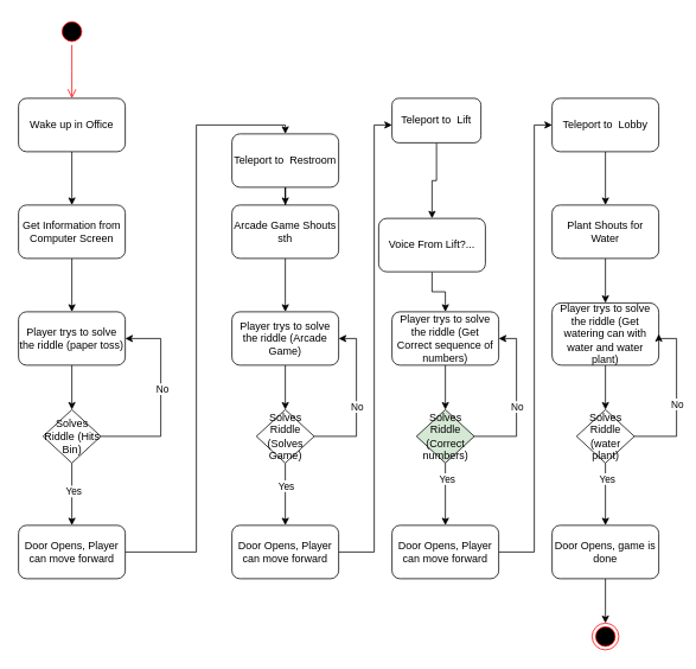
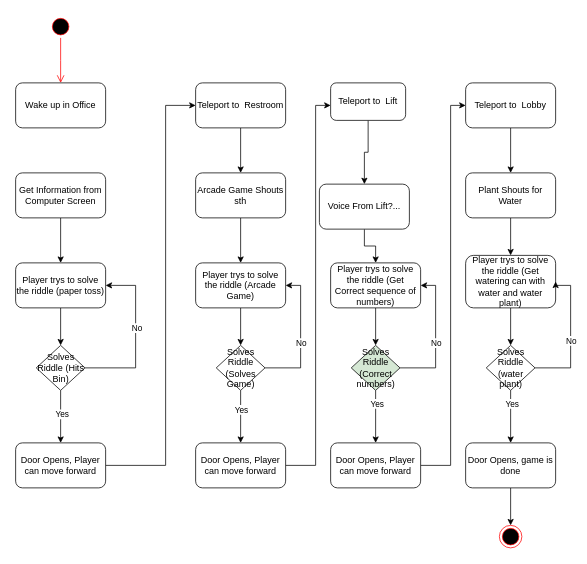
  <mxCell id="0" />
  <mxCell id="1" parent="0" />
  <mxCell id="2" value="" style="ellipse;html=1;shape=startState;fillColor=#000000;strokeColor=#ff0000;" vertex="1" parent="1"><mxGeometry x="65" y="20" width="30" height="30" as="geometry" /></mxCell>
  <mxCell id="3" value="" style="edgeStyle=orthogonalEdgeStyle;html=1;verticalAlign=bottom;endArrow=open;endSize=8;strokeColor=#ff0000;rounded=0;" edge="1" source="2" parent="1"><mxGeometry relative="1" as="geometry"><mxPoint x="80" y="110" as="targetPoint" /></mxGeometry></mxCell>
- <mxCell id="4" style="edgeStyle=orthogonalEdgeStyle;rounded=0;orthogonalLoop=1;jettySize=auto;html=1;" edge="1" parent="1" source="5" target="7"><mxGeometry relative="1" as="geometry" /></mxCell>
  <mxCell id="5" value="Wake up in Office" style="rounded=1;whiteSpace=wrap;html=1;" vertex="1" parent="1"><mxGeometry x="20" y="110" width="120" height="60" as="geometry" /></mxCell>
  <mxCell id="6" style="edgeStyle=orthogonalEdgeStyle;rounded=0;orthogonalLoop=1;jettySize=auto;html=1;" edge="1" parent="1" source="7" target="9"><mxGeometry relative="1" as="geometry" /></mxCell>
  <mxCell id="7" value="Get Information from Computer Screen" style="rounded=1;whiteSpace=wrap;html=1;" vertex="1" parent="1"><mxGeometry x="20" y="230" width="120" height="60" as="geometry" /></mxCell>
  <mxCell id="8" style="edgeStyle=orthogonalEdgeStyle;rounded=0;orthogonalLoop=1;jettySize=auto;html=1;" edge="1" parent="1" source="9" target="14"><mxGeometry relative="1" as="geometry" /></mxCell>
  <mxCell id="9" value="Player trys to solve the riddle (paper toss)" style="rounded=1;whiteSpace=wrap;html=1;" vertex="1" parent="1"><mxGeometry x="20" y="350" width="120" height="60" as="geometry" /></mxCell>
  <mxCell id="10" style="edgeStyle=orthogonalEdgeStyle;rounded=0;orthogonalLoop=1;jettySize=auto;html=1;entryX=1;entryY=0.5;entryDx=0;entryDy=0;" edge="1" parent="1" source="14" target="9"><mxGeometry relative="1" as="geometry"><Array as="points"><mxPoint x="180" y="490" /><mxPoint x="180" y="380" /></Array></mxGeometry></mxCell>
  <mxCell id="11" value="No" style="edgeLabel;html=1;align=center;verticalAlign=middle;resizable=0;points=[];" vertex="1" connectable="0" parent="10"><mxGeometry x="0.126" y="-1" relative="1" as="geometry"><mxPoint y="1" as="offset" /></mxGeometry></mxCell>
  <mxCell id="12" style="edgeStyle=orthogonalEdgeStyle;rounded=0;orthogonalLoop=1;jettySize=auto;html=1;" edge="1" parent="1" source="14" target="16"><mxGeometry relative="1" as="geometry" /></mxCell>
  <mxCell id="13" value="Yes" style="edgeLabel;html=1;align=center;verticalAlign=middle;resizable=0;points=[];" vertex="1" connectable="0" parent="12"><mxGeometry x="-0.114" y="1" relative="1" as="geometry"><mxPoint as="offset" /></mxGeometry></mxCell>
  <mxCell id="14" value="Solves Riddle (Hits Bin)" style="rhombus;whiteSpace=wrap;html=1;" vertex="1" parent="1"><mxGeometry x="47.5" y="460" width="65" height="60" as="geometry" /></mxCell>
  <mxCell id="15" style="edgeStyle=orthogonalEdgeStyle;rounded=0;orthogonalLoop=1;jettySize=auto;html=1;" edge="1" parent="1" source="16" target="18"><mxGeometry relative="1" as="geometry"><Array as="points"><mxPoint x="220" y="620" /><mxPoint x="220" y="140" /></Array></mxGeometry></mxCell>
  <mxCell id="16" value="Door Opens, Player can move forward" style="rounded=1;whiteSpace=wrap;html=1;" vertex="1" parent="1"><mxGeometry x="20" y="590" width="120" height="60" as="geometry" /></mxCell>
  <mxCell id="17" style="edgeStyle=orthogonalEdgeStyle;rounded=0;orthogonalLoop=1;jettySize=auto;html=1;" edge="1" parent="1" source="18" target="20"><mxGeometry relative="1" as="geometry" /></mxCell>
- <mxCell id="18" value="Teleport to&amp;nbsp; Restroom" style="rounded=1;whiteSpace=wrap;html=1;" vertex="1" parent="1"><mxGeometry x="260" y="150" width="120" height="60" as="geometry" /></mxCell>
+ <mxCell id="18" value="Teleport to&amp;nbsp; Restroom" style="rounded=1;whiteSpace=wrap;html=1;" vertex="1" parent="1"><mxGeometry x="260" y="110" width="120" height="60" as="geometry" /></mxCell>
  <mxCell id="19" style="edgeStyle=orthogonalEdgeStyle;rounded=0;orthogonalLoop=1;jettySize=auto;html=1;" edge="1" parent="1" source="20" target="22"><mxGeometry relative="1" as="geometry" /></mxCell>
  <mxCell id="20" value="Arcade Game Shouts sth" style="rounded=1;whiteSpace=wrap;html=1;" vertex="1" parent="1"><mxGeometry x="260" y="230" width="120" height="60" as="geometry" /></mxCell>
  <mxCell id="21" style="edgeStyle=orthogonalEdgeStyle;rounded=0;orthogonalLoop=1;jettySize=auto;html=1;" edge="1" parent="1" source="22" target="27"><mxGeometry relative="1" as="geometry" /></mxCell>
  <mxCell id="22" value="Player trys to solve the riddle (Arcade Game)" style="rounded=1;whiteSpace=wrap;html=1;" vertex="1" parent="1"><mxGeometry x="260" y="350" width="120" height="60" as="geometry" /></mxCell>
  <mxCell id="23" style="edgeStyle=orthogonalEdgeStyle;rounded=0;orthogonalLoop=1;jettySize=auto;html=1;entryX=1;entryY=0.5;entryDx=0;entryDy=0;" edge="1" parent="1" source="27" target="22"><mxGeometry relative="1" as="geometry"><Array as="points"><mxPoint x="400" y="490" /><mxPoint x="400" y="380" /></Array></mxGeometry></mxCell>
  <mxCell id="24" value="No" style="edgeLabel;html=1;align=center;verticalAlign=middle;resizable=0;points=[];" vertex="1" connectable="0" parent="23"><mxGeometry x="-0.082" relative="1" as="geometry"><mxPoint as="offset" /></mxGeometry></mxCell>
  <mxCell id="25" style="edgeStyle=orthogonalEdgeStyle;rounded=0;orthogonalLoop=1;jettySize=auto;html=1;entryX=0.5;entryY=0;entryDx=0;entryDy=0;" edge="1" parent="1" source="27" target="29"><mxGeometry relative="1" as="geometry" /></mxCell>
  <mxCell id="26" value="Yes" style="edgeLabel;html=1;align=center;verticalAlign=middle;resizable=0;points=[];" vertex="1" connectable="0" parent="25"><mxGeometry x="-0.287" relative="1" as="geometry"><mxPoint as="offset" /></mxGeometry></mxCell>
  <mxCell id="27" value="Solves Riddle (Solves Game)" style="rhombus;whiteSpace=wrap;html=1;" vertex="1" parent="1"><mxGeometry x="287.5" y="460" width="65" height="60" as="geometry" /></mxCell>
  <mxCell id="28" style="edgeStyle=orthogonalEdgeStyle;rounded=0;orthogonalLoop=1;jettySize=auto;html=1;" edge="1" parent="1" source="29" target="31"><mxGeometry relative="1" as="geometry"><Array as="points"><mxPoint x="420" y="620" /><mxPoint x="420" y="140" /></Array></mxGeometry></mxCell>
  <mxCell id="29" value="Door Opens, Player can move forward" style="rounded=1;whiteSpace=wrap;html=1;" vertex="1" parent="1"><mxGeometry x="260" y="590" width="120" height="60" as="geometry" /></mxCell>
  <mxCell id="30" style="edgeStyle=orthogonalEdgeStyle;rounded=0;orthogonalLoop=1;jettySize=auto;html=1;" edge="1" source="31" target="33" parent="1"><mxGeometry relative="1" as="geometry" /></mxCell>
  <mxCell id="31" value="Teleport to&amp;nbsp; Lift" style="rounded=1;whiteSpace=wrap;html=1;" vertex="1" parent="1"><mxGeometry x="440" y="110" width="100" height="50" as="geometry" /></mxCell>
  <mxCell id="32" style="edgeStyle=orthogonalEdgeStyle;rounded=0;orthogonalLoop=1;jettySize=auto;html=1;" edge="1" source="33" target="35" parent="1"><mxGeometry relative="1" as="geometry" /></mxCell>
  <mxCell id="33" value="Voice From Lift?..." style="rounded=1;whiteSpace=wrap;html=1;" vertex="1" parent="1"><mxGeometry x="425" y="245" width="120" height="60" as="geometry" /></mxCell>
  <mxCell id="34" style="edgeStyle=orthogonalEdgeStyle;rounded=0;orthogonalLoop=1;jettySize=auto;html=1;" edge="1" source="35" target="40" parent="1"><mxGeometry relative="1" as="geometry" /></mxCell>
  <mxCell id="35" value="Player trys to solve the riddle (Get Correct sequence of numbers)" style="rounded=1;whiteSpace=wrap;html=1;" vertex="1" parent="1"><mxGeometry x="440" y="350" width="120" height="60" as="geometry" /></mxCell>
  <mxCell id="36" style="edgeStyle=orthogonalEdgeStyle;rounded=0;orthogonalLoop=1;jettySize=auto;html=1;entryX=1;entryY=0.5;entryDx=0;entryDy=0;" edge="1" source="40" target="35" parent="1"><mxGeometry relative="1" as="geometry"><Array as="points"><mxPoint x="580" y="490" /><mxPoint x="580" y="380" /></Array></mxGeometry></mxCell>
  <mxCell id="37" value="No" style="edgeLabel;html=1;align=center;verticalAlign=middle;resizable=0;points=[];" vertex="1" connectable="0" parent="36"><mxGeometry x="-0.082" relative="1" as="geometry"><mxPoint as="offset" /></mxGeometry></mxCell>
  <mxCell id="38" style="edgeStyle=orthogonalEdgeStyle;rounded=0;orthogonalLoop=1;jettySize=auto;html=1;entryX=0.5;entryY=0;entryDx=0;entryDy=0;" edge="1" source="40" target="42" parent="1"><mxGeometry relative="1" as="geometry" /></mxCell>
  <mxCell id="39" value="Yes" style="edgeLabel;html=1;align=center;verticalAlign=middle;resizable=0;points=[];" vertex="1" connectable="0" parent="38"><mxGeometry x="-0.523" y="1" relative="1" as="geometry"><mxPoint as="offset" /></mxGeometry></mxCell>
  <mxCell id="40" value="Solves Riddle (Correct numbers)" style="rhombus;whiteSpace=wrap;html=1;fillColor=#d5e8d4;" vertex="1" parent="1"><mxGeometry x="467.5" y="460" width="65" height="60" as="geometry" /></mxCell>
  <mxCell id="41" style="edgeStyle=orthogonalEdgeStyle;rounded=0;orthogonalLoop=1;jettySize=auto;html=1;" edge="1" parent="1" source="42" target="44"><mxGeometry relative="1" as="geometry"><Array as="points"><mxPoint x="600" y="620" /><mxPoint x="600" y="140" /></Array></mxGeometry></mxCell>
  <mxCell id="42" value="Door Opens, Player can move forward" style="rounded=1;whiteSpace=wrap;html=1;" vertex="1" parent="1"><mxGeometry x="440" y="590" width="120" height="60" as="geometry" /></mxCell>
  <mxCell id="43" style="edgeStyle=orthogonalEdgeStyle;rounded=0;orthogonalLoop=1;jettySize=auto;html=1;" edge="1" source="44" target="46" parent="1"><mxGeometry relative="1" as="geometry" /></mxCell>
  <mxCell id="44" value="Teleport to&amp;nbsp; Lobby" style="rounded=1;whiteSpace=wrap;html=1;" vertex="1" parent="1"><mxGeometry x="620" y="110" width="120" height="60" as="geometry" /></mxCell>
  <mxCell id="45" style="edgeStyle=orthogonalEdgeStyle;rounded=0;orthogonalLoop=1;jettySize=auto;html=1;" edge="1" source="46" target="48" parent="1"><mxGeometry relative="1" as="geometry" /></mxCell>
  <mxCell id="46" value="Plant Shouts for Water" style="rounded=1;whiteSpace=wrap;html=1;" vertex="1" parent="1"><mxGeometry x="620" y="230" width="120" height="60" as="geometry" /></mxCell>
  <mxCell id="47" style="edgeStyle=orthogonalEdgeStyle;rounded=0;orthogonalLoop=1;jettySize=auto;html=1;" edge="1" source="48" target="53" parent="1"><mxGeometry relative="1" as="geometry" /></mxCell>
  <mxCell id="48" value="Player trys to solve the riddle (Get watering can with water and water plant)" style="rounded=1;whiteSpace=wrap;html=1;" vertex="1" parent="1"><mxGeometry x="620" y="340" width="120" height="70" as="geometry" /></mxCell>
  <mxCell id="49" style="edgeStyle=orthogonalEdgeStyle;rounded=0;orthogonalLoop=1;jettySize=auto;html=1;entryX=1;entryY=0.5;entryDx=0;entryDy=0;" edge="1" source="53" target="48" parent="1"><mxGeometry relative="1" as="geometry"><Array as="points"><mxPoint x="760" y="490" /><mxPoint x="760" y="380" /></Array></mxGeometry></mxCell>
  <mxCell id="50" value="No" style="edgeLabel;html=1;align=center;verticalAlign=middle;resizable=0;points=[];" vertex="1" connectable="0" parent="49"><mxGeometry x="-0.082" relative="1" as="geometry"><mxPoint as="offset" /></mxGeometry></mxCell>
  <mxCell id="51" style="edgeStyle=orthogonalEdgeStyle;rounded=0;orthogonalLoop=1;jettySize=auto;html=1;entryX=0.5;entryY=0;entryDx=0;entryDy=0;" edge="1" source="53" target="55" parent="1"><mxGeometry relative="1" as="geometry" /></mxCell>
  <mxCell id="52" value="Yes" style="edgeLabel;html=1;align=center;verticalAlign=middle;resizable=0;points=[];" vertex="1" connectable="0" parent="51"><mxGeometry x="-0.523" y="1" relative="1" as="geometry"><mxPoint as="offset" /></mxGeometry></mxCell>
  <mxCell id="53" value="Solves Riddle (water plant)" style="rhombus;whiteSpace=wrap;html=1;" vertex="1" parent="1"><mxGeometry x="647.5" y="460" width="65" height="60" as="geometry" /></mxCell>
  <mxCell id="54" style="edgeStyle=orthogonalEdgeStyle;rounded=0;orthogonalLoop=1;jettySize=auto;html=1;" edge="1" parent="1" source="55" target="56"><mxGeometry relative="1" as="geometry" /></mxCell>
  <mxCell id="55" value="Door Opens, game is done" style="rounded=1;whiteSpace=wrap;html=1;" vertex="1" parent="1"><mxGeometry x="620" y="590" width="120" height="60" as="geometry" /></mxCell>
  <mxCell id="56" value="" style="ellipse;html=1;shape=endState;fillColor=#000000;strokeColor=#ff0000;" vertex="1" parent="1"><mxGeometry x="665" y="700" width="30" height="30" as="geometry" /></mxCell>
